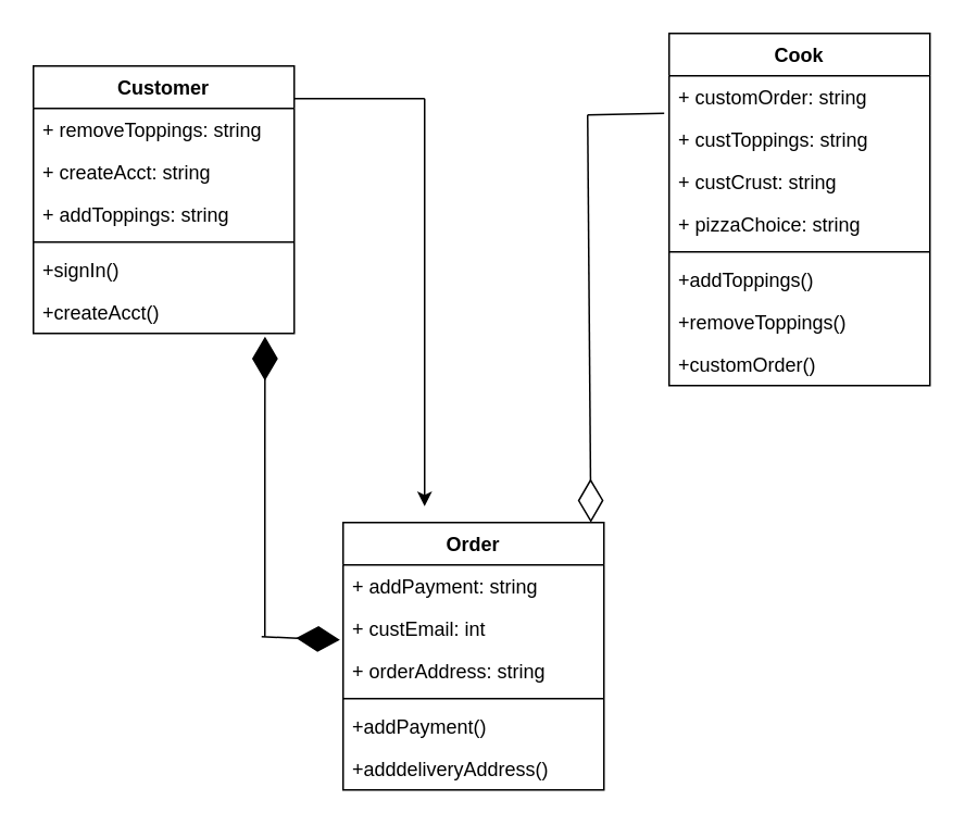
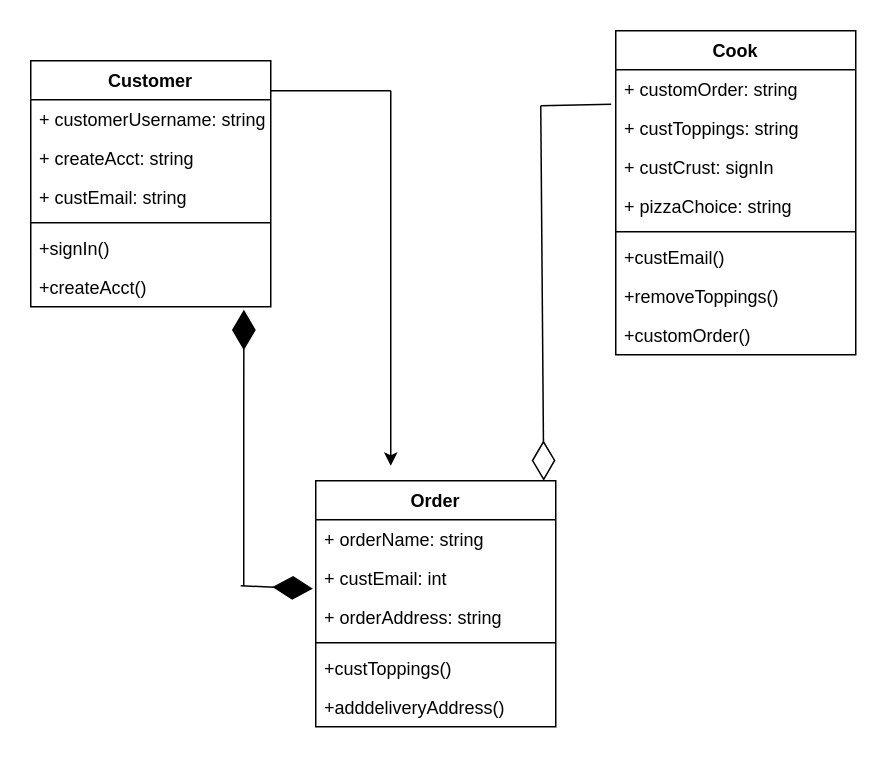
  <mxCell id="0" />
  <mxCell id="1" parent="0" />
  <mxCell id="2" value="Customer" style="swimlane;fontStyle=1;align=center;verticalAlign=top;childLayout=stackLayout;horizontal=1;startSize=26;horizontalStack=0;resizeParent=1;resizeParentMax=0;resizeLast=0;collapsible=1;marginBottom=0;" vertex="1" parent="1"><mxGeometry x="20" y="40" width="160" height="164" as="geometry" /></mxCell>
- <mxCell id="3" value="+ removeToppings: string" style="text;strokeColor=none;fillColor=none;align=left;verticalAlign=top;spacingLeft=4;spacingRight=4;overflow=hidden;rotatable=0;points=[[0,0.5],[1,0.5]];portConstraint=eastwest;" vertex="1" parent="2"><mxGeometry y="26" width="160" height="26" as="geometry" /></mxCell>
+ <mxCell id="3" value="+ customerUsername: string" style="text;strokeColor=none;fillColor=none;align=left;verticalAlign=top;spacingLeft=4;spacingRight=4;overflow=hidden;rotatable=0;points=[[0,0.5],[1,0.5]];portConstraint=eastwest;" vertex="1" parent="2"><mxGeometry y="26" width="160" height="26" as="geometry" /></mxCell>
  <mxCell id="4" value="+ createAcct: string" style="text;strokeColor=none;fillColor=none;align=left;verticalAlign=top;spacingLeft=4;spacingRight=4;overflow=hidden;rotatable=0;points=[[0,0.5],[1,0.5]];portConstraint=eastwest;" vertex="1" parent="2"><mxGeometry y="52" width="160" height="26" as="geometry" /></mxCell>
- <mxCell id="5" value="+ addToppings: string" style="text;strokeColor=none;fillColor=none;align=left;verticalAlign=top;spacingLeft=4;spacingRight=4;overflow=hidden;rotatable=0;points=[[0,0.5],[1,0.5]];portConstraint=eastwest;" vertex="1" parent="2"><mxGeometry y="78" width="160" height="26" as="geometry" /></mxCell>
+ <mxCell id="5" value="+ custEmail: string" style="text;strokeColor=none;fillColor=none;align=left;verticalAlign=top;spacingLeft=4;spacingRight=4;overflow=hidden;rotatable=0;points=[[0,0.5],[1,0.5]];portConstraint=eastwest;" vertex="1" parent="2"><mxGeometry y="78" width="160" height="26" as="geometry" /></mxCell>
  <mxCell id="6" value="" style="line;strokeWidth=1;fillColor=none;align=left;verticalAlign=middle;spacingTop=-1;spacingLeft=3;spacingRight=3;rotatable=0;labelPosition=right;points=[];portConstraint=eastwest;" vertex="1" parent="2"><mxGeometry y="104" width="160" height="8" as="geometry" /></mxCell>
  <mxCell id="7" value="+signIn()" style="text;strokeColor=none;fillColor=none;align=left;verticalAlign=top;spacingLeft=4;spacingRight=4;overflow=hidden;rotatable=0;points=[[0,0.5],[1,0.5]];portConstraint=eastwest;" vertex="1" parent="2"><mxGeometry y="112" width="160" height="26" as="geometry" /></mxCell>
  <mxCell id="8" value="+createAcct()" style="text;strokeColor=none;fillColor=none;align=left;verticalAlign=top;spacingLeft=4;spacingRight=4;overflow=hidden;rotatable=0;points=[[0,0.5],[1,0.5]];portConstraint=eastwest;" vertex="1" parent="2"><mxGeometry y="138" width="160" height="26" as="geometry" /></mxCell>
  <mxCell id="9" value="Cook" style="swimlane;fontStyle=1;align=center;verticalAlign=top;childLayout=stackLayout;horizontal=1;startSize=26;horizontalStack=0;resizeParent=1;resizeParentMax=0;resizeLast=0;collapsible=1;marginBottom=0;" vertex="1" parent="1"><mxGeometry x="410" y="20" width="160" height="216" as="geometry" /></mxCell>
  <mxCell id="10" value="+ customOrder: string" style="text;strokeColor=none;fillColor=none;align=left;verticalAlign=top;spacingLeft=4;spacingRight=4;overflow=hidden;rotatable=0;points=[[0,0.5],[1,0.5]];portConstraint=eastwest;" vertex="1" parent="9"><mxGeometry y="26" width="160" height="26" as="geometry" /></mxCell>
  <mxCell id="11" value="+ custToppings: string" style="text;strokeColor=none;fillColor=none;align=left;verticalAlign=top;spacingLeft=4;spacingRight=4;overflow=hidden;rotatable=0;points=[[0,0.5],[1,0.5]];portConstraint=eastwest;" vertex="1" parent="9"><mxGeometry y="52" width="160" height="26" as="geometry" /></mxCell>
- <mxCell id="12" value="+ custCrust: string&#10;" style="text;strokeColor=none;fillColor=none;align=left;verticalAlign=top;spacingLeft=4;spacingRight=4;overflow=hidden;rotatable=0;points=[[0,0.5],[1,0.5]];portConstraint=eastwest;" vertex="1" parent="9"><mxGeometry y="78" width="160" height="26" as="geometry" /></mxCell>
+ <mxCell id="12" value="+ custCrust: signIn&#10;" style="text;strokeColor=none;fillColor=none;align=left;verticalAlign=top;spacingLeft=4;spacingRight=4;overflow=hidden;rotatable=0;points=[[0,0.5],[1,0.5]];portConstraint=eastwest;" vertex="1" parent="9"><mxGeometry y="78" width="160" height="26" as="geometry" /></mxCell>
  <mxCell id="13" value="+ pizzaChoice: string" style="text;strokeColor=none;fillColor=none;align=left;verticalAlign=top;spacingLeft=4;spacingRight=4;overflow=hidden;rotatable=0;points=[[0,0.5],[1,0.5]];portConstraint=eastwest;" vertex="1" parent="9"><mxGeometry y="104" width="160" height="26" as="geometry" /></mxCell>
  <mxCell id="14" value="" style="line;strokeWidth=1;fillColor=none;align=left;verticalAlign=middle;spacingTop=-1;spacingLeft=3;spacingRight=3;rotatable=0;labelPosition=right;points=[];portConstraint=eastwest;" vertex="1" parent="9"><mxGeometry y="130" width="160" height="8" as="geometry" /></mxCell>
- <mxCell id="15" value="+addToppings()" style="text;strokeColor=none;fillColor=none;align=left;verticalAlign=top;spacingLeft=4;spacingRight=4;overflow=hidden;rotatable=0;points=[[0,0.5],[1,0.5]];portConstraint=eastwest;" vertex="1" parent="9"><mxGeometry y="138" width="160" height="26" as="geometry" /></mxCell>
+ <mxCell id="15" value="+custEmail()" style="text;strokeColor=none;fillColor=none;align=left;verticalAlign=top;spacingLeft=4;spacingRight=4;overflow=hidden;rotatable=0;points=[[0,0.5],[1,0.5]];portConstraint=eastwest;" vertex="1" parent="9"><mxGeometry y="138" width="160" height="26" as="geometry" /></mxCell>
  <mxCell id="16" value="+removeToppings()" style="text;strokeColor=none;fillColor=none;align=left;verticalAlign=top;spacingLeft=4;spacingRight=4;overflow=hidden;rotatable=0;points=[[0,0.5],[1,0.5]];portConstraint=eastwest;" vertex="1" parent="9"><mxGeometry y="164" width="160" height="26" as="geometry" /></mxCell>
  <mxCell id="17" value="+customOrder()" style="text;strokeColor=none;fillColor=none;align=left;verticalAlign=top;spacingLeft=4;spacingRight=4;overflow=hidden;rotatable=0;points=[[0,0.5],[1,0.5]];portConstraint=eastwest;" vertex="1" parent="9"><mxGeometry y="190" width="160" height="26" as="geometry" /></mxCell>
  <mxCell id="18" value="Order" style="swimlane;fontStyle=1;align=center;verticalAlign=top;childLayout=stackLayout;horizontal=1;startSize=26;horizontalStack=0;resizeParent=1;resizeParentMax=0;resizeLast=0;collapsible=1;marginBottom=0;" vertex="1" parent="1"><mxGeometry x="210" y="320" width="160" height="164" as="geometry" /></mxCell>
- <mxCell id="19" value="+ addPayment: string" style="text;strokeColor=none;fillColor=none;align=left;verticalAlign=top;spacingLeft=4;spacingRight=4;overflow=hidden;rotatable=0;points=[[0,0.5],[1,0.5]];portConstraint=eastwest;" vertex="1" parent="18"><mxGeometry y="26" width="160" height="26" as="geometry" /></mxCell>
+ <mxCell id="19" value="+ orderName: string" style="text;strokeColor=none;fillColor=none;align=left;verticalAlign=top;spacingLeft=4;spacingRight=4;overflow=hidden;rotatable=0;points=[[0,0.5],[1,0.5]];portConstraint=eastwest;" vertex="1" parent="18"><mxGeometry y="26" width="160" height="26" as="geometry" /></mxCell>
  <mxCell id="20" value="+ custEmail: int" style="text;strokeColor=none;fillColor=none;align=left;verticalAlign=top;spacingLeft=4;spacingRight=4;overflow=hidden;rotatable=0;points=[[0,0.5],[1,0.5]];portConstraint=eastwest;" vertex="1" parent="18"><mxGeometry y="52" width="160" height="26" as="geometry" /></mxCell>
  <mxCell id="21" value="+ orderAddress: string" style="text;strokeColor=none;fillColor=none;align=left;verticalAlign=top;spacingLeft=4;spacingRight=4;overflow=hidden;rotatable=0;points=[[0,0.5],[1,0.5]];portConstraint=eastwest;" vertex="1" parent="18"><mxGeometry y="78" width="160" height="26" as="geometry" /></mxCell>
  <mxCell id="22" value="" style="line;strokeWidth=1;fillColor=none;align=left;verticalAlign=middle;spacingTop=-1;spacingLeft=3;spacingRight=3;rotatable=0;labelPosition=right;points=[];portConstraint=eastwest;" vertex="1" parent="18"><mxGeometry y="104" width="160" height="8" as="geometry" /></mxCell>
- <mxCell id="23" value="+addPayment()" style="text;strokeColor=none;fillColor=none;align=left;verticalAlign=top;spacingLeft=4;spacingRight=4;overflow=hidden;rotatable=0;points=[[0,0.5],[1,0.5]];portConstraint=eastwest;" vertex="1" parent="18"><mxGeometry y="112" width="160" height="26" as="geometry" /></mxCell>
+ <mxCell id="23" value="+custToppings()" style="text;strokeColor=none;fillColor=none;align=left;verticalAlign=top;spacingLeft=4;spacingRight=4;overflow=hidden;rotatable=0;points=[[0,0.5],[1,0.5]];portConstraint=eastwest;" vertex="1" parent="18"><mxGeometry y="112" width="160" height="26" as="geometry" /></mxCell>
  <mxCell id="24" value="+adddeliveryAddress()" style="text;strokeColor=none;fillColor=none;align=left;verticalAlign=top;spacingLeft=4;spacingRight=4;overflow=hidden;rotatable=0;points=[[0,0.5],[1,0.5]];portConstraint=eastwest;" vertex="1" parent="18"><mxGeometry y="138" width="160" height="26" as="geometry" /></mxCell>
  <mxCell id="25" value="" style="endArrow=none;html=1;" edge="1" parent="1"><mxGeometry width="50" height="50" relative="1" as="geometry"><mxPoint x="180" y="60" as="sourcePoint" /><mxPoint x="260" y="60" as="targetPoint" /></mxGeometry></mxCell>
  <mxCell id="26" value="" style="endArrow=classic;html=1;" edge="1" parent="1"><mxGeometry width="50" height="50" relative="1" as="geometry"><mxPoint x="260" y="60" as="sourcePoint" /><mxPoint x="260" y="310" as="targetPoint" /></mxGeometry></mxCell>
  <mxCell id="27" value="" style="endArrow=diamondThin;endFill=1;endSize=24;html=1;entryX=0.888;entryY=1.077;entryDx=0;entryDy=0;entryPerimeter=0;" edge="1" parent="1" target="8"><mxGeometry width="160" relative="1" as="geometry"><mxPoint x="162" y="390" as="sourcePoint" /><mxPoint x="370" y="290" as="targetPoint" /><Array as="points"><mxPoint x="162" y="270" /></Array></mxGeometry></mxCell>
  <mxCell id="28" value="" style="endArrow=diamondThin;endFill=1;endSize=24;html=1;entryX=-0.012;entryY=0.769;entryDx=0;entryDy=0;entryPerimeter=0;" edge="1" parent="1" target="20"><mxGeometry width="160" relative="1" as="geometry"><mxPoint x="160" y="390" as="sourcePoint" /><mxPoint x="210" y="385" as="targetPoint" /></mxGeometry></mxCell>
  <mxCell id="29" value="" style="endArrow=diamondThin;endFill=0;endSize=24;html=1;entryX=0.95;entryY=0;entryDx=0;entryDy=0;entryPerimeter=0;" edge="1" parent="1" target="18"><mxGeometry width="160" relative="1" as="geometry"><mxPoint x="360" y="70" as="sourcePoint" /><mxPoint x="362" y="310" as="targetPoint" /></mxGeometry></mxCell>
  <mxCell id="30" value="" style="endArrow=none;html=1;entryX=-0.019;entryY=0.885;entryDx=0;entryDy=0;entryPerimeter=0;" edge="1" parent="1" target="10"><mxGeometry width="50" height="50" relative="1" as="geometry"><mxPoint x="360" y="70" as="sourcePoint" /><mxPoint x="385" y="50" as="targetPoint" /></mxGeometry></mxCell>
